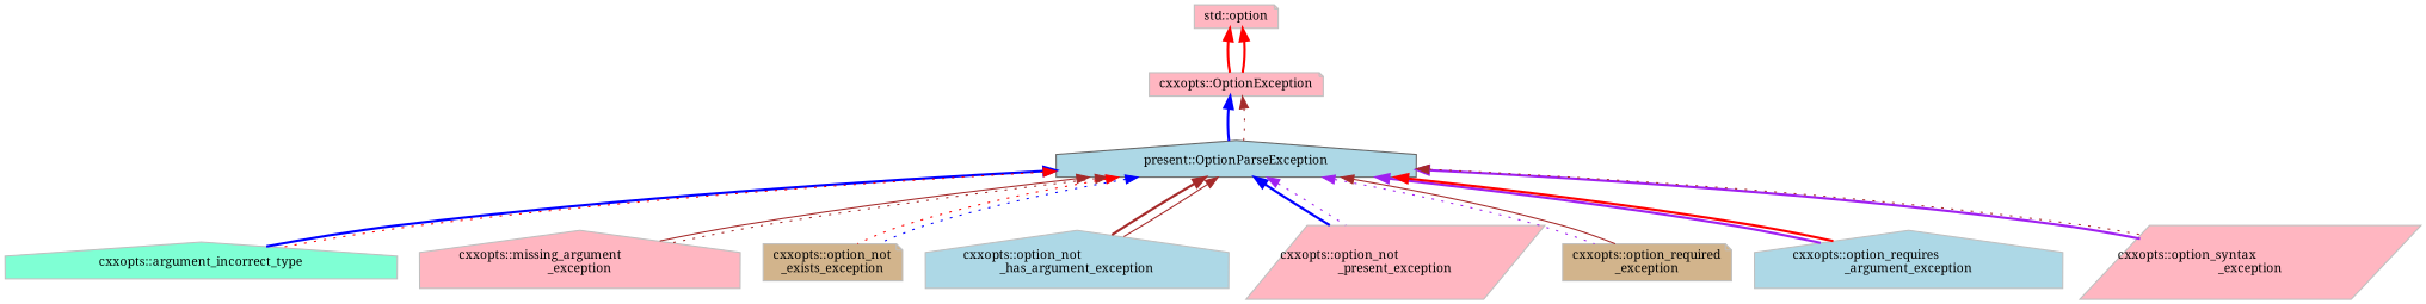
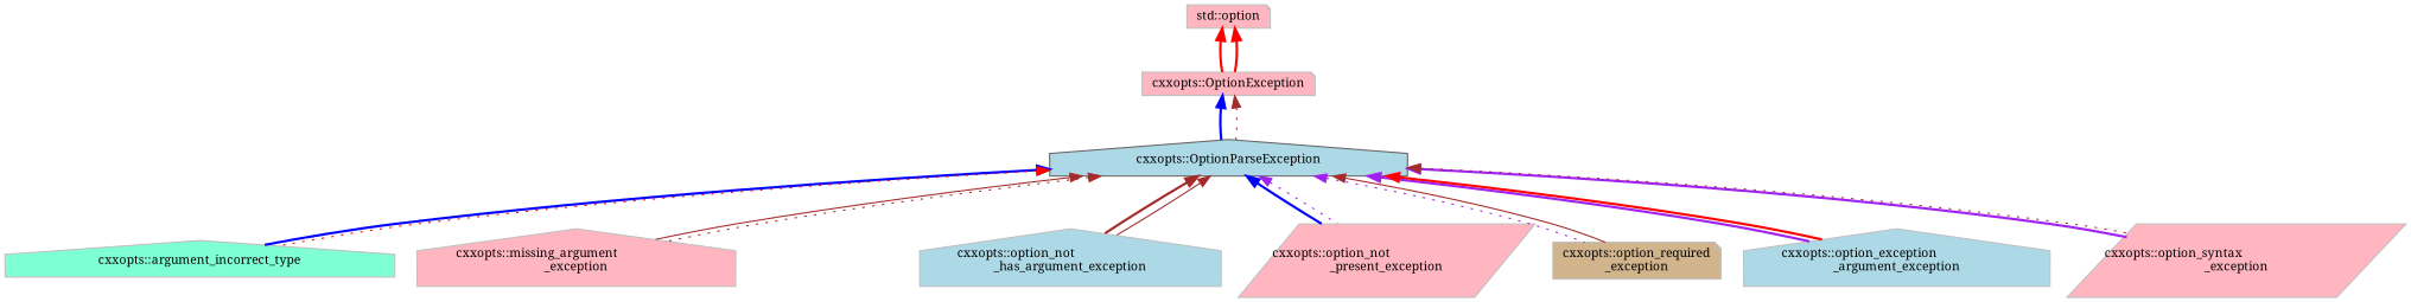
  digraph {
    fontname="Noto Serif"
    rankdir=TB
    node [color=grey75 fillcolor=lightpink fontname="Noto Serif" fontsize=10 shape=house style=filled]
    edge [color=brown dir=back fontname="Noto Serif" fontsize=10 labelfontname=Helvetica labelfontsize=10 style=bold]
-   n1 [color=gray40 fillcolor=lightblue fontcolor=black height=0.2 label="present::OptionParseException" width=0.4]
+   n1 [color=gray40 fillcolor=lightblue fontcolor=black height=0.2 label="cxxopts::OptionParseException" width=0.4]
    n2 [fillcolor=aquamarine height=0.2 label="cxxopts::argument_incorrect_type" width=0.4]
    n3 [height=0.2 label="cxxopts::missing_argument\l_exception" width=0.4]
-   n4 [fillcolor=tan height=0.2 label="cxxopts::option_not\l_exists_exception" shape=note width=0.4]
    n5 [fillcolor=lightblue height=0.2 label="cxxopts::option_not\l_has_argument_exception" width=0.4]
    n6 [height=0.2 label="cxxopts::option_not\l_present_exception" shape=parallelogram width=0.4]
    n7 [fillcolor=tan height=0.2 label="cxxopts::option_required\l_exception" shape=note width=0.4]
-   n8 [fillcolor=lightblue height=0.2 label="cxxopts::option_requires\l_argument_exception" width=0.4]
+   n8 [fillcolor=lightblue height=0.2 label="cxxopts::option_exception\l_argument_exception" width=0.4]
    n9 [height=0.2 label="cxxopts::option_syntax\l_exception" shape=parallelogram width=0.4]
    n10 [height=0.2 label="cxxopts::OptionException" shape=note width=0.4]
    n11 [height=0.2 label="std::option" shape=note width=0.4]
    n1 -> n2 [color=blue]
    n1 -> n2 [color=red style=dotted]
    n1 -> n3 [style=solid]
    n1 -> n3 [style=dotted]
-   n1 -> n4 [color=red style=dotted]
-   n1 -> n4 [color=blue style=dotted]
    n1 -> n5
    n1 -> n5 [style=solid]
    n1 -> n6 [color=blue]
    n1 -> n6 [color=purple style=dotted]
    n1 -> n7 [color=purple style=dotted]
    n1 -> n7 [style=solid]
    n1 -> n8 [color=purple]
    n1 -> n8 [color=red]
    n1 -> n9 [color=purple]
    n1 -> n9 [style=dotted]
    n10 -> n1 [color=blue]
    n10 -> n1 [style=dotted]
    n11 -> n10 [color=red]
    n11 -> n10 [color=red]
  }
